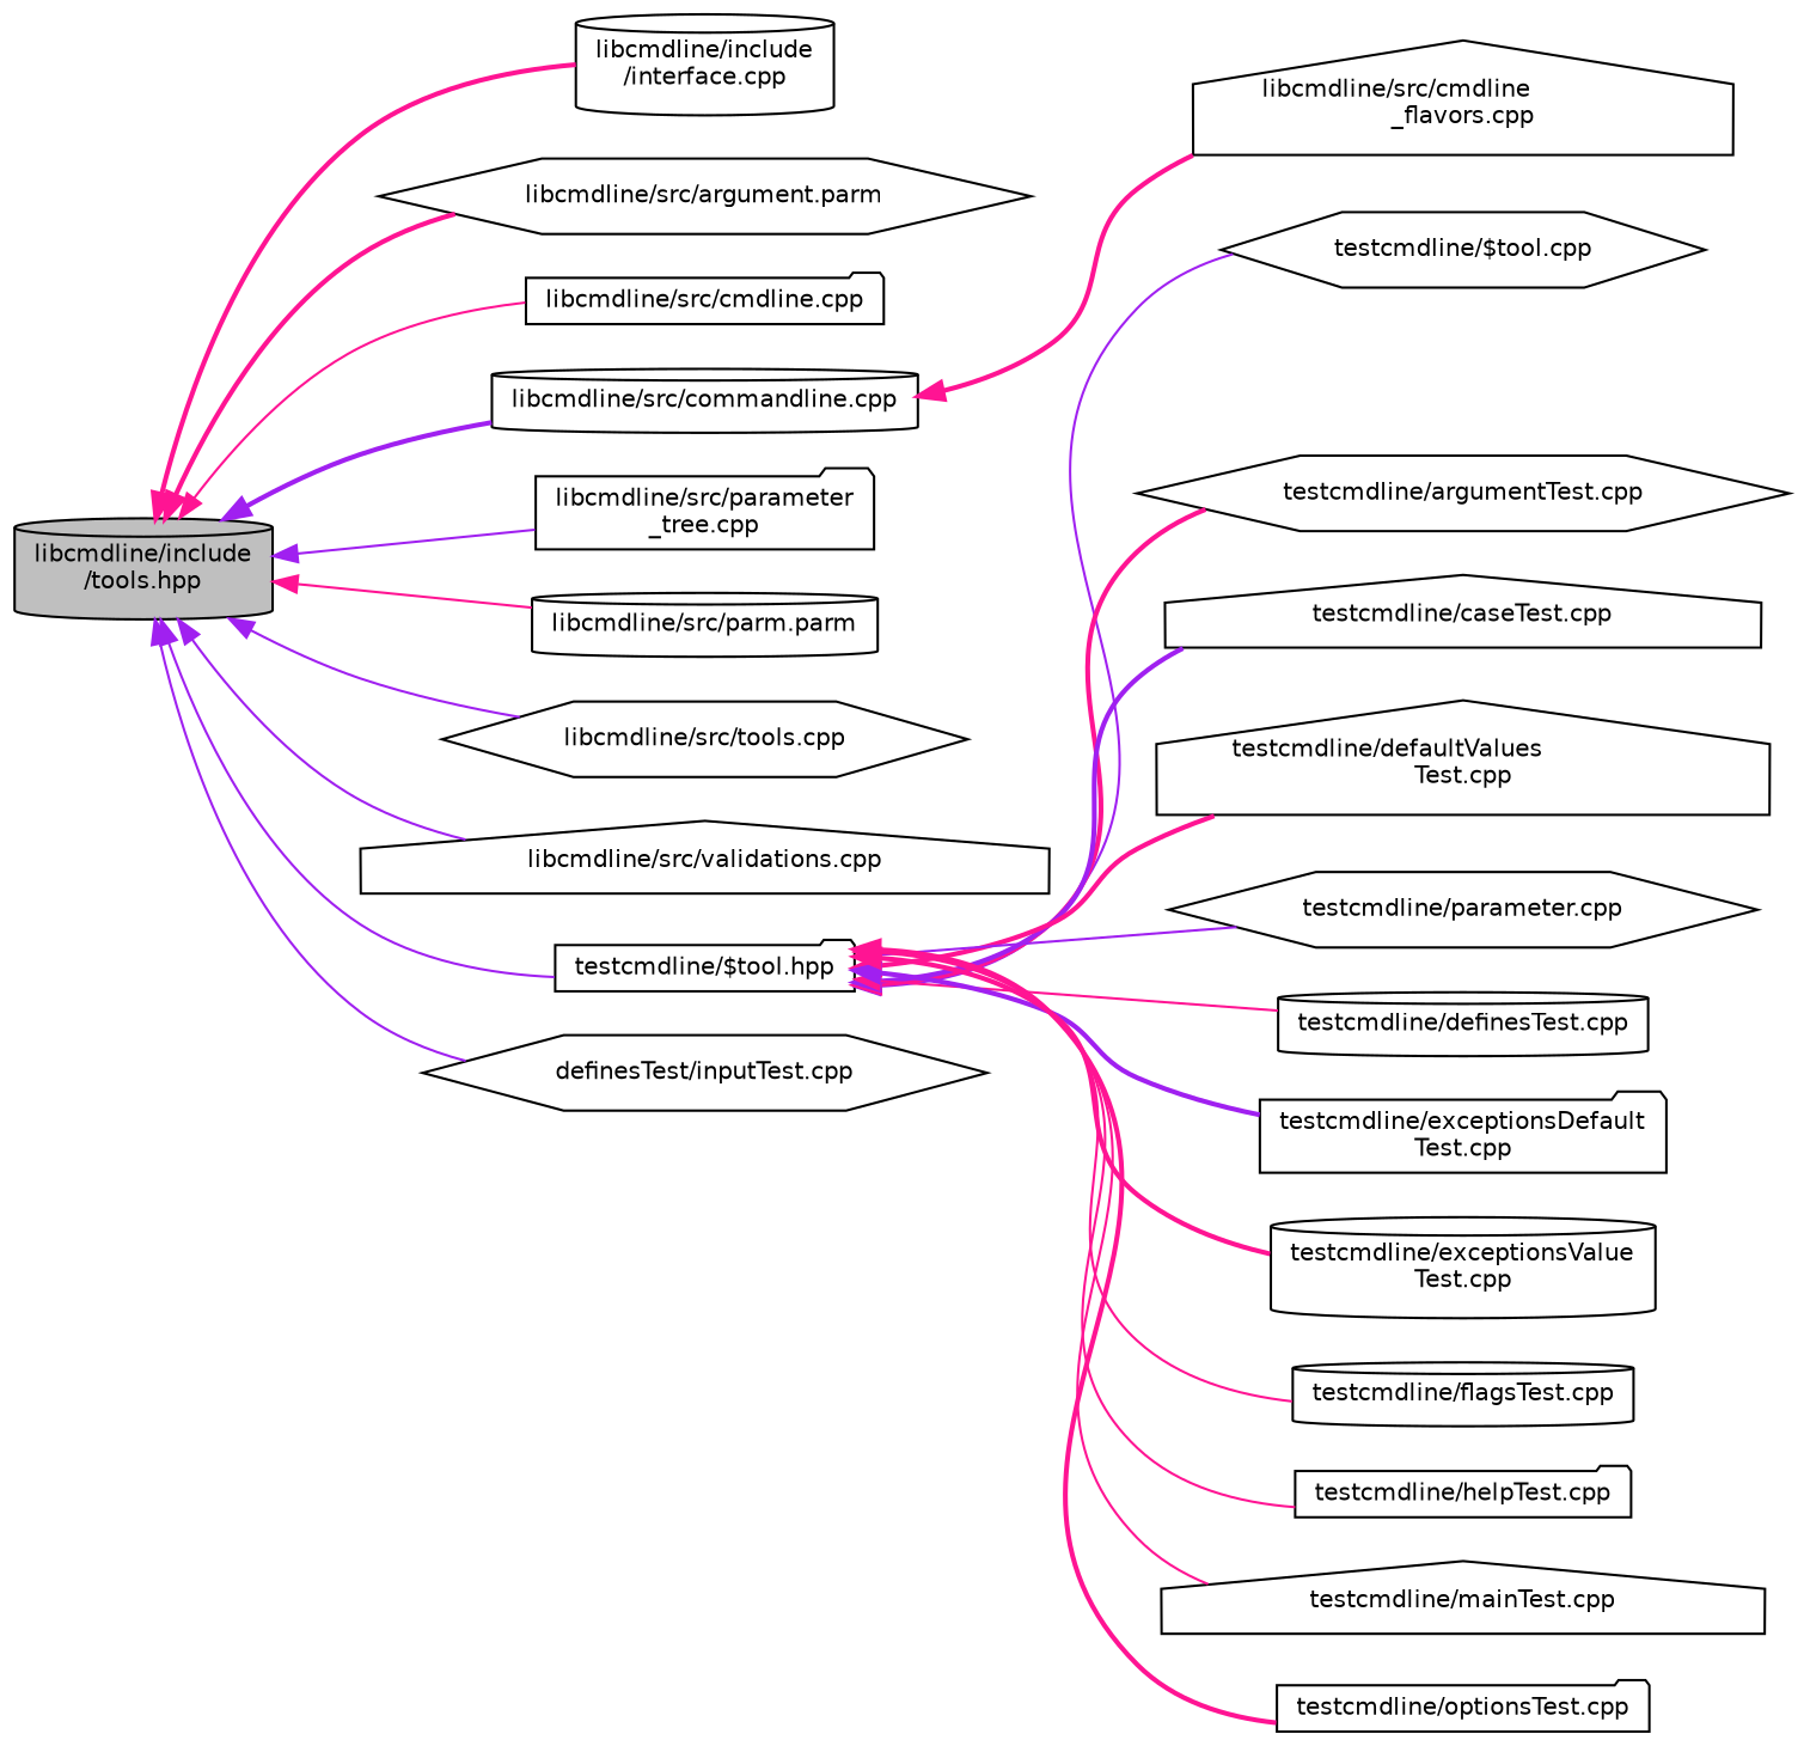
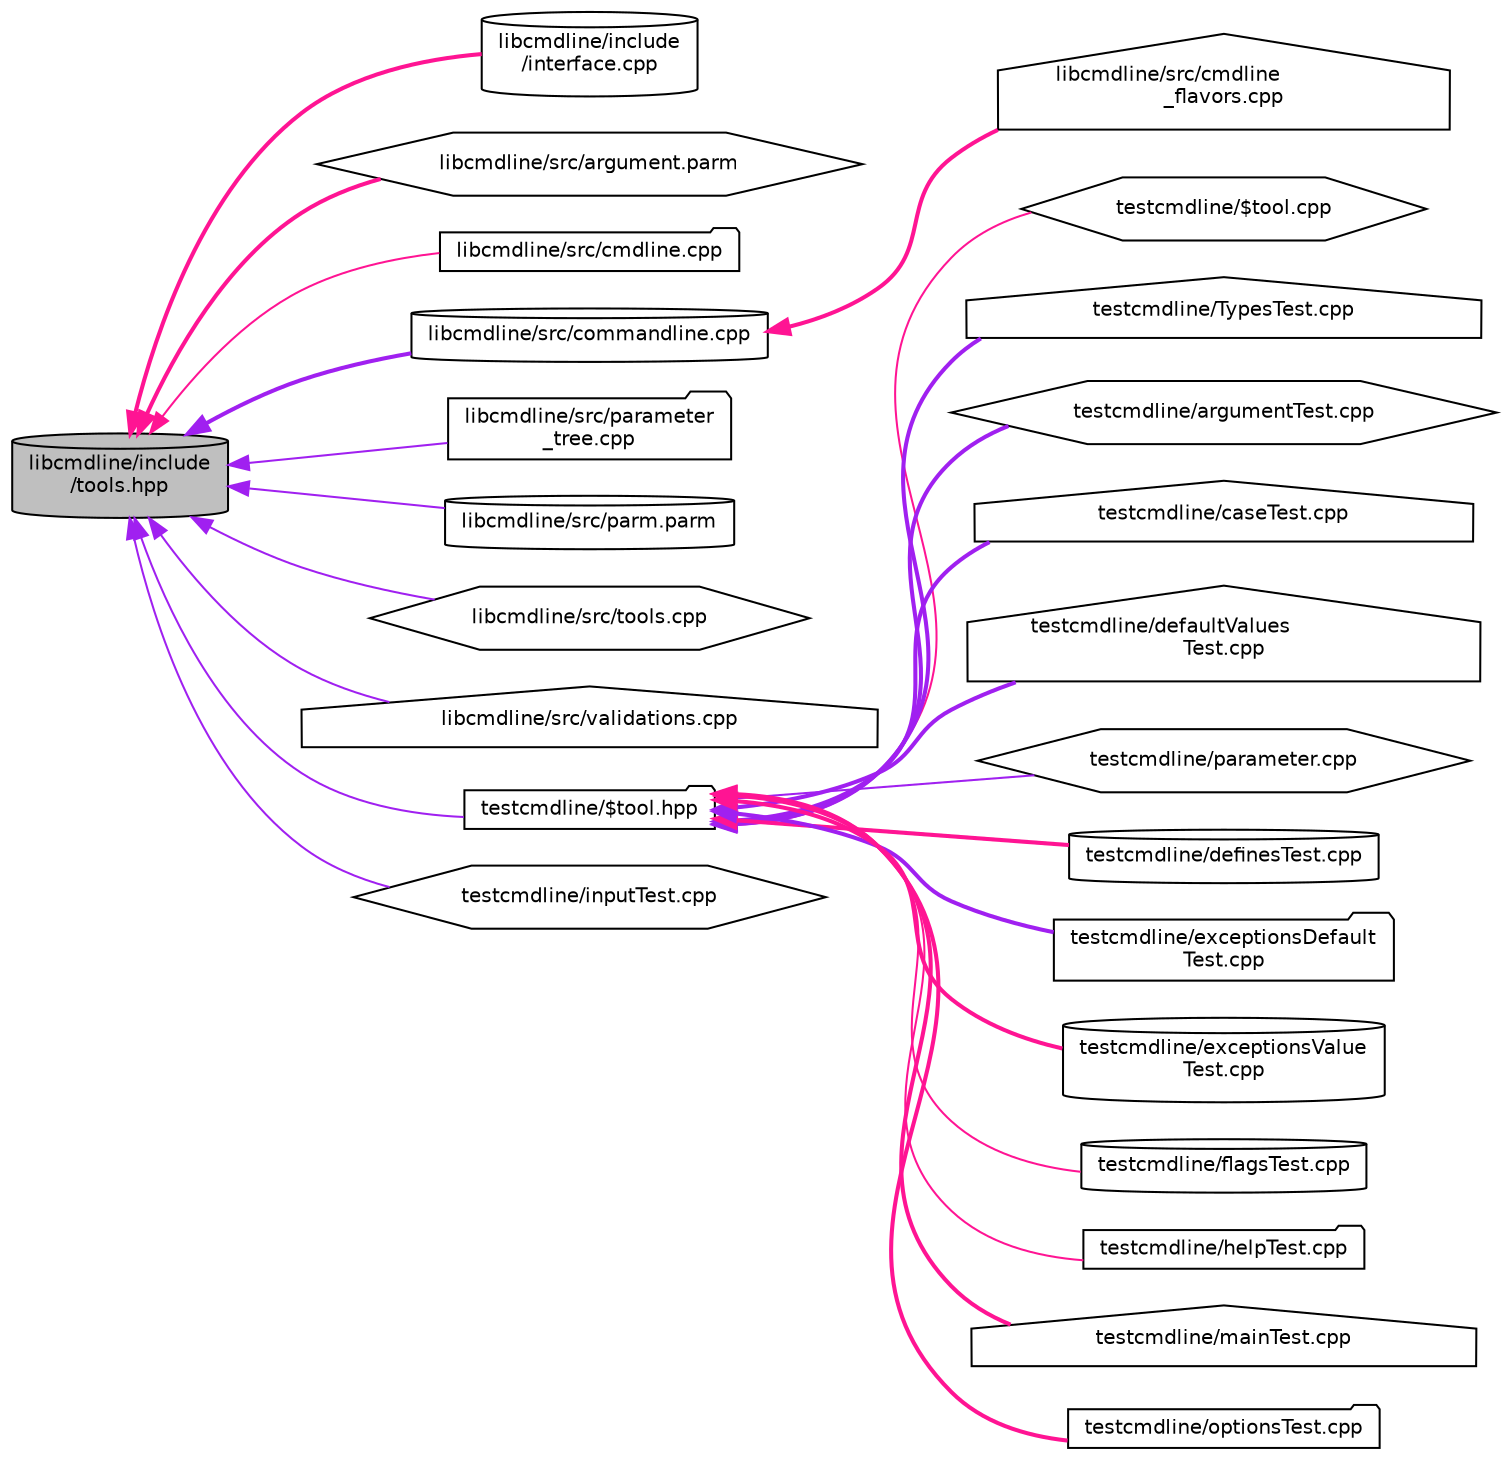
  digraph {
    rankdir=LR
    node [color=black fillcolor=white fontname=Helvetica fontsize=10 shape=cylinder style=filled]
    edge [color=purple dir=back fontname=Helvetica fontsize=10 labelfontname=Helvetica labelfontsize=10 style=bold]
    n1 [fillcolor=grey75 fontcolor=black height=0.2 label="libcmdline/include\l/tools.hpp" width=0.4]
    n2 [height=0.2 label="libcmdline/include\l/interface.cpp" width=0.4]
    n3 [height=0.2 label="libcmdline/src/argument.parm" shape=hexagon width=0.4]
    n4 [height=0.2 label="libcmdline/src/cmdline.cpp" shape=folder width=0.4]
    n5 [height=0.2 label="libcmdline/src/commandline.cpp" width=0.4]
    n6 [height=0.2 label="libcmdline/src/parameter\l_tree.cpp" shape=folder width=0.4]
    n7 [height=0.2 label="libcmdline/src/parm.parm" width=0.4]
    n8 [height=0.2 label="libcmdline/src/tools.cpp" shape=hexagon width=0.4]
    n9 [height=0.2 label="libcmdline/src/validations.cpp" shape=house width=0.4]
    n10 [height=0.2 label="testcmdline/$tool.hpp" shape=folder width=0.4]
-   n11 [height=0.2 label="definesTest/inputTest.cpp" shape=hexagon width=0.4]
+   n11 [height=0.2 label="testcmdline/inputTest.cpp" shape=hexagon width=0.4]
    n12 [height=0.2 label="libcmdline/src/cmdline\l_flavors.cpp" shape=house width=0.4]
    n13 [height=0.2 label="testcmdline/$tool.cpp" shape=hexagon width=0.4]
+   n14 [height=0.2 label="testcmdline/TypesTest.cpp" shape=house width=0.4]
    n15 [height=0.2 label="testcmdline/argumentTest.cpp" shape=hexagon width=0.4]
    n16 [height=0.2 label="testcmdline/caseTest.cpp" shape=house width=0.4]
    n17 [height=0.2 label="testcmdline/defaultValues\lTest.cpp" shape=house width=0.4]
    n18 [height=0.2 label="testcmdline/parameter.cpp" shape=hexagon width=0.4]
    n19 [height=0.2 label="testcmdline/definesTest.cpp" width=0.4]
    n20 [height=0.2 label="testcmdline/exceptionsDefault\lTest.cpp" shape=folder width=0.4]
    n21 [height=0.2 label="testcmdline/exceptionsValue\lTest.cpp" width=0.4]
    n22 [height=0.2 label="testcmdline/flagsTest.cpp" width=0.4]
    n23 [height=0.2 label="testcmdline/helpTest.cpp" shape=folder width=0.4]
    n24 [height=0.2 label="testcmdline/mainTest.cpp" shape=house width=0.4]
    n25 [height=0.2 label="testcmdline/optionsTest.cpp" shape=folder width=0.4]
    n1 -> n2 [color=deeppink]
    n1 -> n3 [color=deeppink]
    n1 -> n4 [color=deeppink style=solid]
    n1 -> n5
    n1 -> n6 [style=solid]
-   n1 -> n7 [color=deeppink style=solid]
+   n1 -> n7 [style=solid]
    n1 -> n8 [style=solid]
    n1 -> n9 [style=solid]
    n1 -> n10 [style=solid]
    n1 -> n11 [style=solid]
    n5 -> n12 [color=deeppink]
-   n10 -> n13 [style=solid]
-   n10 -> n15 [color=deeppink]
+   n10 -> n13 [color=deeppink style=solid]
+   n10 -> n14
+   n10 -> n15
    n10 -> n16
-   n10 -> n17 [color=deeppink]
+   n10 -> n17
    n10 -> n18 [style=solid]
-   n10 -> n19 [color=deeppink style=solid]
+   n10 -> n19 [color=deeppink]
    n10 -> n20
    n10 -> n21 [color=deeppink]
    n10 -> n22 [color=deeppink style=solid]
    n10 -> n23 [color=deeppink style=solid]
-   n10 -> n24 [color=deeppink style=solid]
+   n10 -> n24 [color=deeppink]
    n10 -> n25 [color=deeppink]
  }
